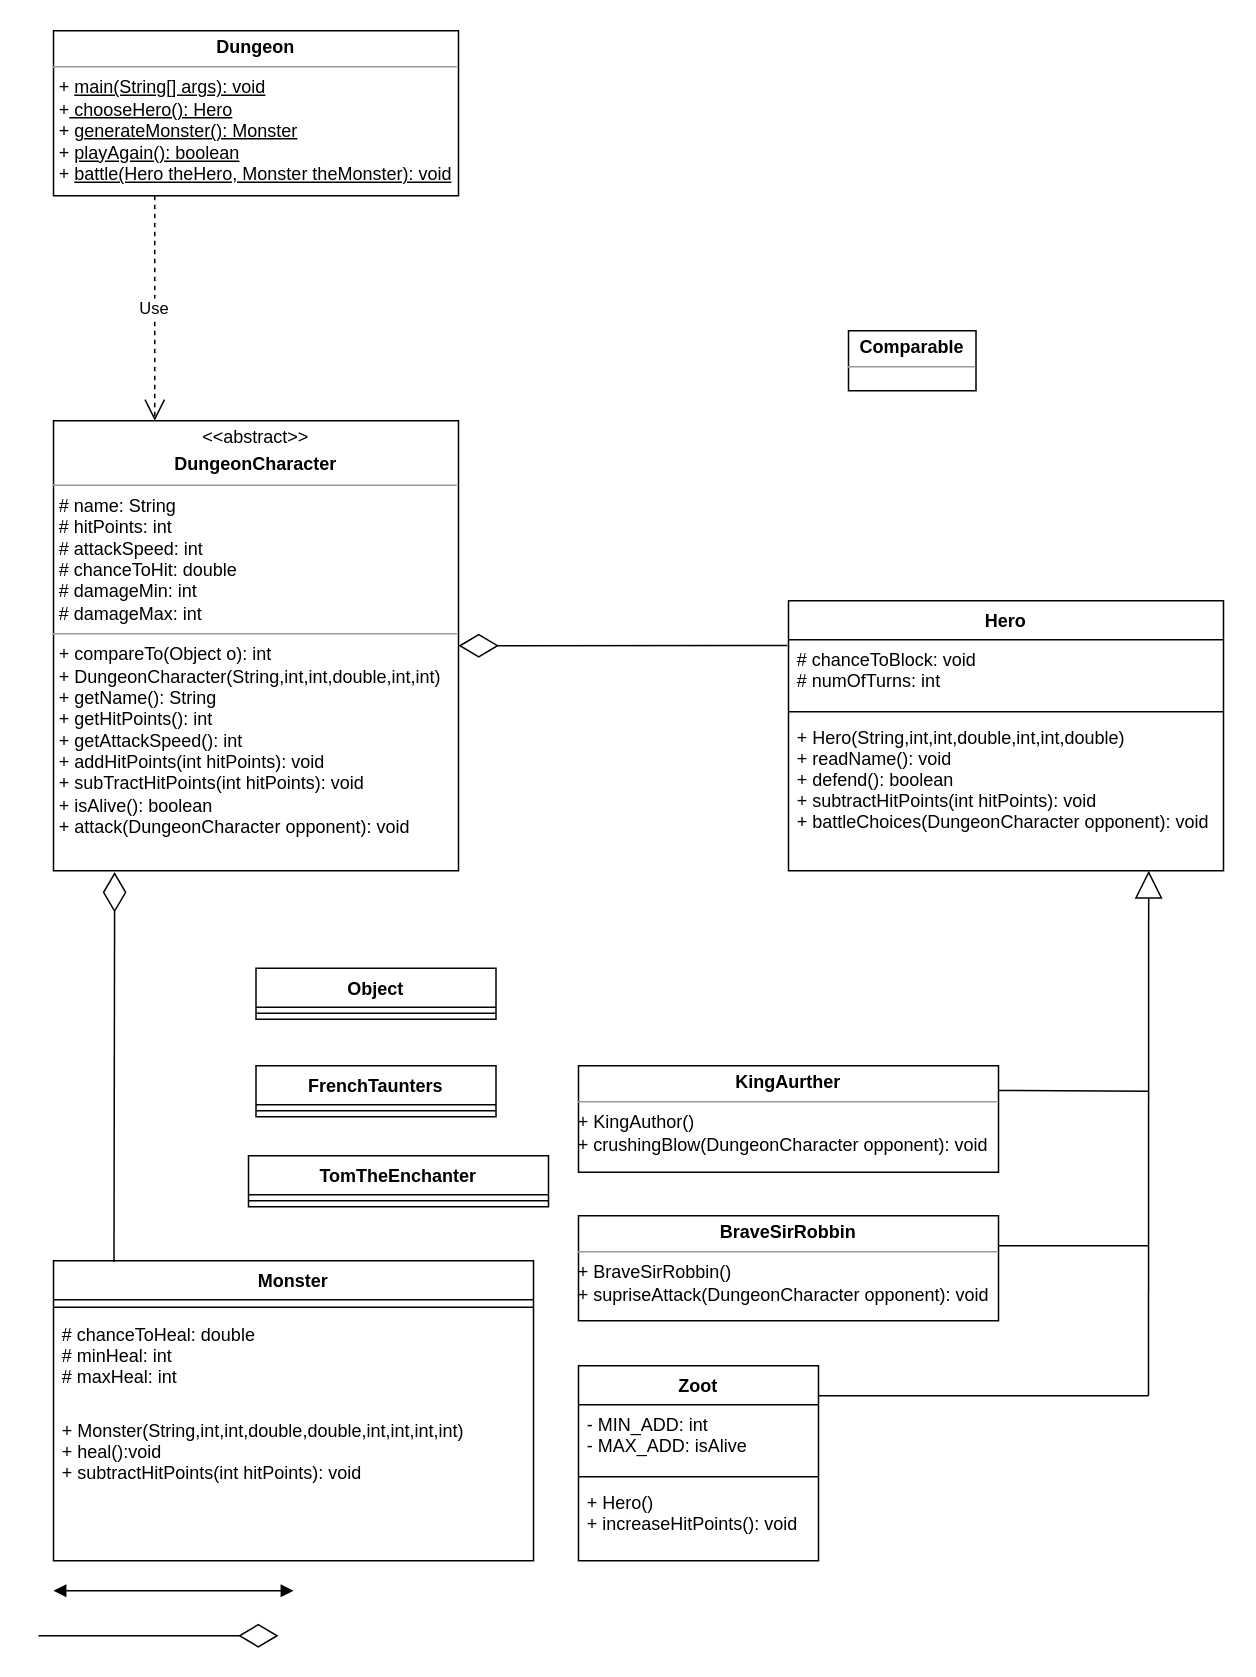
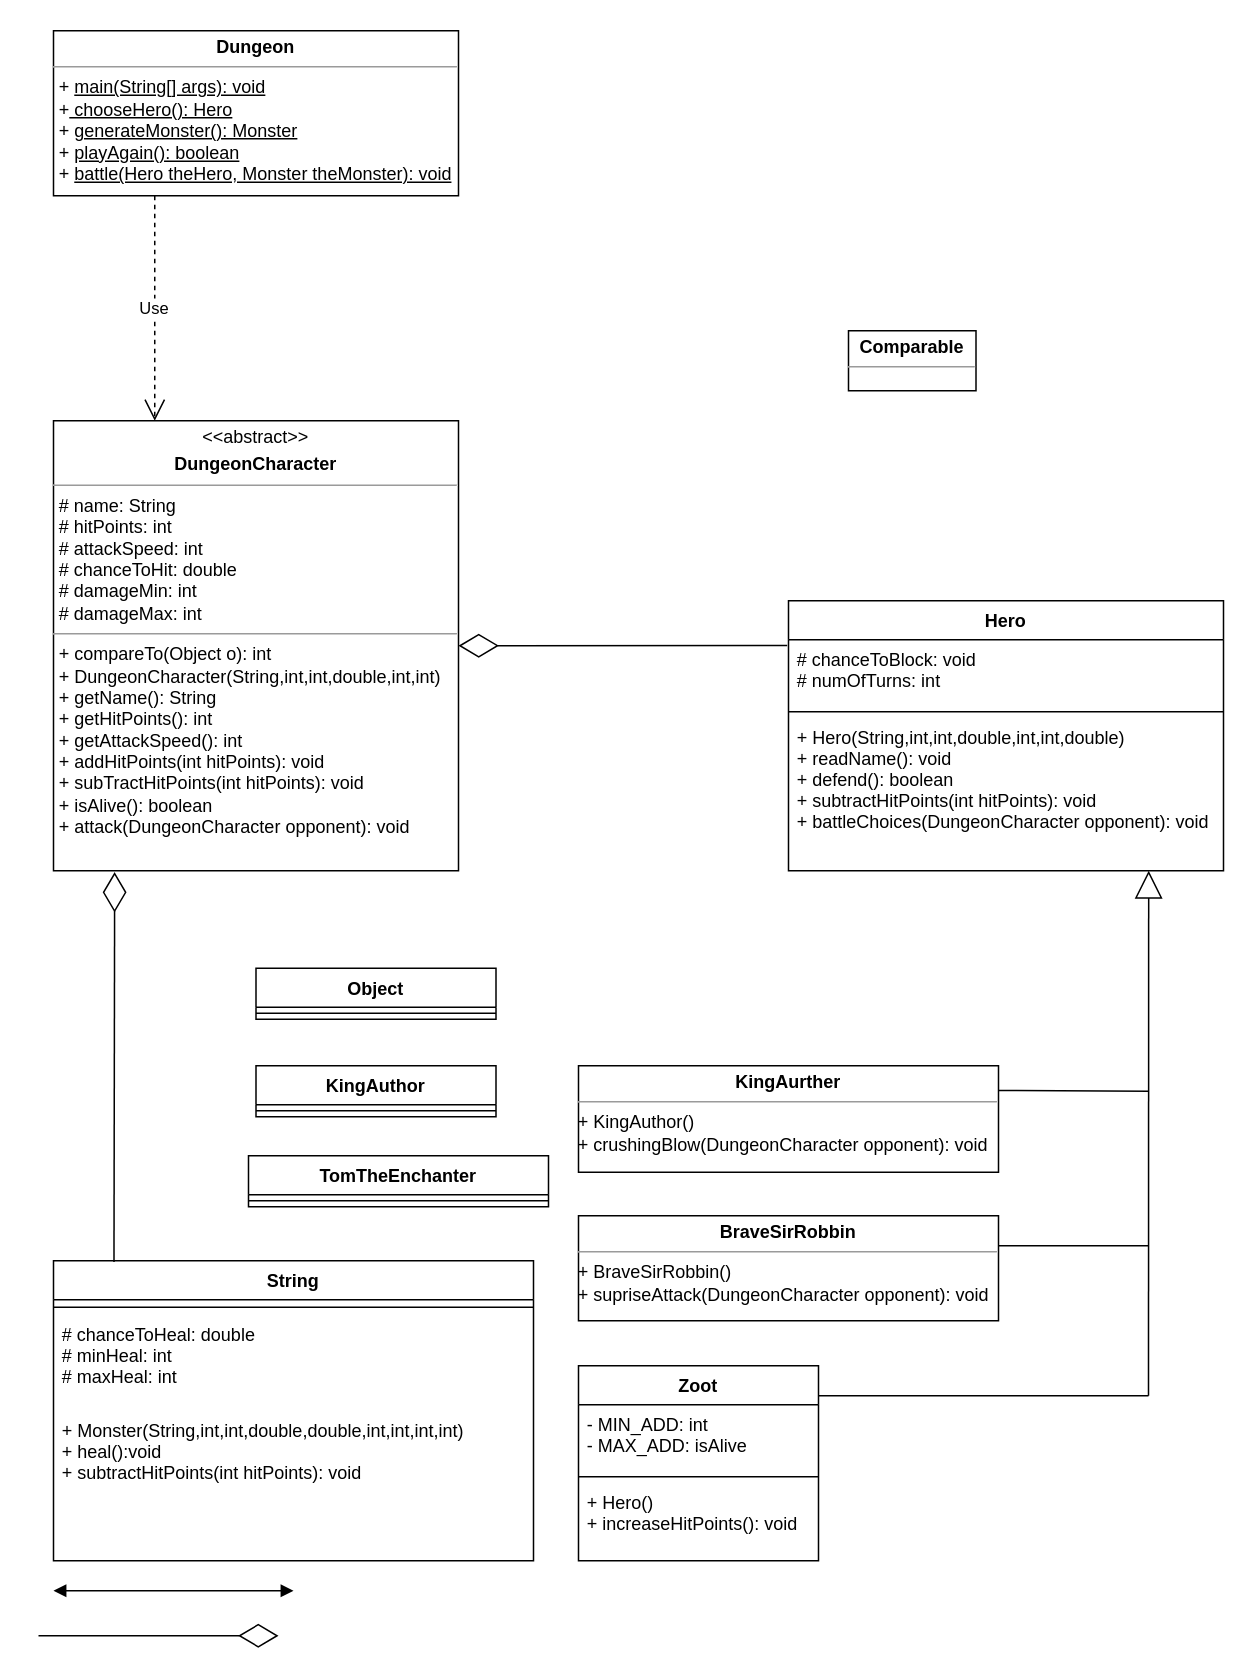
  <mxCell id="0" />
  <mxCell id="1" parent="0" />
  <mxCell id="2" value="&lt;p style=&quot;margin: 0px ; margin-top: 4px ; text-align: center&quot;&gt;&amp;lt;&amp;lt;abstract&amp;gt;&amp;gt;&lt;/p&gt;&lt;p style=&quot;margin: 0px ; margin-top: 4px ; text-align: center&quot;&gt;&lt;b&gt;DungeonCharacter&lt;/b&gt;&lt;/p&gt;&lt;hr size=&quot;1&quot;&gt;&lt;p style=&quot;margin: 0px ; margin-left: 4px&quot;&gt;# name: String&lt;/p&gt;&lt;p style=&quot;margin: 0px ; margin-left: 4px&quot;&gt;# hitPoints: int&lt;/p&gt;&lt;p style=&quot;margin: 0px ; margin-left: 4px&quot;&gt;# attackSpeed: int&lt;/p&gt;&lt;p style=&quot;margin: 0px ; margin-left: 4px&quot;&gt;# chanceToHit: double&lt;/p&gt;&lt;p style=&quot;margin: 0px ; margin-left: 4px&quot;&gt;# damageMin: int&lt;/p&gt;&lt;p style=&quot;margin: 0px ; margin-left: 4px&quot;&gt;# damageMax: int&lt;br&gt;&lt;/p&gt;&lt;hr size=&quot;1&quot;&gt;&lt;p style=&quot;margin: 0px ; margin-left: 4px&quot;&gt;+ compareTo(Object o): int&lt;br&gt;+ DungeonCharacter(String,int,int,double,int,int)&lt;/p&gt;&lt;p style=&quot;margin: 0px ; margin-left: 4px&quot;&gt;+ getName(): String&lt;/p&gt;&lt;p style=&quot;margin: 0px ; margin-left: 4px&quot;&gt;+ getHitPoints(): int&lt;/p&gt;&lt;p style=&quot;margin: 0px ; margin-left: 4px&quot;&gt;+ getAttackSpeed(): int&lt;/p&gt;&lt;p style=&quot;margin: 0px ; margin-left: 4px&quot;&gt;+ addHitPoints(int hitPoints): void&lt;/p&gt;&lt;p style=&quot;margin: 0px ; margin-left: 4px&quot;&gt;+ subTractHitPoints(int hitPoints): void&lt;/p&gt;&lt;p style=&quot;margin: 0px ; margin-left: 4px&quot;&gt;+ isAlive(): boolean&lt;/p&gt;&lt;p style=&quot;margin: 0px ; margin-left: 4px&quot;&gt;+ attack(DungeonCharacter opponent): void&lt;/p&gt;" style="verticalAlign=top;align=left;overflow=fill;fontSize=12;fontFamily=Helvetica;html=1;" parent="1" vertex="1"><mxGeometry x="30" y="280" width="270" height="300" as="geometry" /></mxCell>
- <mxCell id="3" value="Monster" style="swimlane;fontStyle=1;align=center;verticalAlign=top;childLayout=stackLayout;horizontal=1;startSize=26;horizontalStack=0;resizeParent=1;resizeParentMax=0;resizeLast=0;collapsible=1;marginBottom=0;" parent="1" vertex="1"><mxGeometry x="30" y="840" width="320" height="200" as="geometry" /></mxCell>
+ <mxCell id="3" value="String" style="swimlane;fontStyle=1;align=center;verticalAlign=top;childLayout=stackLayout;horizontal=1;startSize=26;horizontalStack=0;resizeParent=1;resizeParentMax=0;resizeLast=0;collapsible=1;marginBottom=0;" parent="1" vertex="1"><mxGeometry x="30" y="840" width="320" height="200" as="geometry" /></mxCell>
  <mxCell id="4" value="" style="line;strokeWidth=1;fillColor=none;align=left;verticalAlign=middle;spacingTop=-1;spacingLeft=3;spacingRight=3;rotatable=0;labelPosition=right;points=[];portConstraint=eastwest;" parent="3" vertex="1"><mxGeometry y="26" width="320" height="10" as="geometry" /></mxCell>
  <mxCell id="5" value="# chanceToHeal: double&#10;# minHeal: int &#10;# maxHeal: int" style="text;strokeColor=none;fillColor=none;align=left;verticalAlign=top;spacingLeft=4;spacingRight=4;overflow=hidden;rotatable=0;points=[[0,0.5],[1,0.5]];portConstraint=eastwest;" parent="3" vertex="1"><mxGeometry y="36" width="320" height="64" as="geometry" /></mxCell>
  <mxCell id="6" value="+ Monster(String,int,int,double,double,int,int,int,int)&#10;+ heal():void&#10;+ subtractHitPoints(int hitPoints): void" style="text;strokeColor=none;fillColor=none;align=left;verticalAlign=top;spacingLeft=4;spacingRight=4;overflow=hidden;rotatable=0;points=[[0,0.5],[1,0.5]];portConstraint=eastwest;" parent="3" vertex="1"><mxGeometry y="100" width="320" height="100" as="geometry" /></mxCell>
  <mxCell id="7" value="Hero" style="swimlane;fontStyle=1;align=center;verticalAlign=top;childLayout=stackLayout;horizontal=1;startSize=26;horizontalStack=0;resizeParent=1;resizeParentMax=0;resizeLast=0;collapsible=1;marginBottom=0;" parent="1" vertex="1"><mxGeometry x="520" y="400" width="290" height="180" as="geometry" /></mxCell>
  <mxCell id="8" value="# chanceToBlock: void&#10;# numOfTurns: int" style="text;strokeColor=none;fillColor=none;align=left;verticalAlign=top;spacingLeft=4;spacingRight=4;overflow=hidden;rotatable=0;points=[[0,0.5],[1,0.5]];portConstraint=eastwest;" parent="7" vertex="1"><mxGeometry y="26" width="290" height="44" as="geometry" /></mxCell>
  <mxCell id="9" value="" style="line;strokeWidth=1;fillColor=none;align=left;verticalAlign=middle;spacingTop=-1;spacingLeft=3;spacingRight=3;rotatable=0;labelPosition=right;points=[];portConstraint=eastwest;" parent="7" vertex="1"><mxGeometry y="70" width="290" height="8" as="geometry" /></mxCell>
  <mxCell id="10" value="+ Hero(String,int,int,double,int,int,double)&#10;+ readName(): void&#10;+ defend(): boolean&#10;+ subtractHitPoints(int hitPoints): void&#10;+ battleChoices(DungeonCharacter opponent): void" style="text;strokeColor=none;fillColor=none;align=left;verticalAlign=top;spacingLeft=4;spacingRight=4;overflow=hidden;rotatable=0;points=[[0,0.5],[1,0.5]];portConstraint=eastwest;" parent="7" vertex="1"><mxGeometry y="78" width="290" height="102" as="geometry" /></mxCell>
  <mxCell id="11" value="Zoot" style="swimlane;fontStyle=1;align=center;verticalAlign=top;childLayout=stackLayout;horizontal=1;startSize=26;horizontalStack=0;resizeParent=1;resizeParentMax=0;resizeLast=0;collapsible=1;marginBottom=0;" parent="1" vertex="1"><mxGeometry x="380" y="910" width="160" height="130" as="geometry" /></mxCell>
  <mxCell id="12" value="- MIN_ADD: int&#10;- MAX_ADD: isAlive" style="text;strokeColor=none;fillColor=none;align=left;verticalAlign=top;spacingLeft=4;spacingRight=4;overflow=hidden;rotatable=0;points=[[0,0.5],[1,0.5]];portConstraint=eastwest;" parent="11" vertex="1"><mxGeometry y="26" width="160" height="44" as="geometry" /></mxCell>
  <mxCell id="13" value="" style="line;strokeWidth=1;fillColor=none;align=left;verticalAlign=middle;spacingTop=-1;spacingLeft=3;spacingRight=3;rotatable=0;labelPosition=right;points=[];portConstraint=eastwest;" parent="11" vertex="1"><mxGeometry y="70" width="160" height="8" as="geometry" /></mxCell>
  <mxCell id="14" value="+ Hero()&#10;+ increaseHitPoints(): void" style="text;strokeColor=none;fillColor=none;align=left;verticalAlign=top;spacingLeft=4;spacingRight=4;overflow=hidden;rotatable=0;points=[[0,0.5],[1,0.5]];portConstraint=eastwest;" parent="11" vertex="1"><mxGeometry y="78" width="160" height="52" as="geometry" /></mxCell>
  <mxCell id="15" value="TomTheEnchanter" style="swimlane;fontStyle=1;align=center;verticalAlign=top;childLayout=stackLayout;horizontal=1;startSize=26;horizontalStack=0;resizeParent=1;resizeParentMax=0;resizeLast=0;collapsible=1;marginBottom=0;" parent="1" vertex="1"><mxGeometry x="160" y="770" width="200" height="34" as="geometry" /></mxCell>
  <mxCell id="16" value="" style="line;strokeWidth=1;fillColor=none;align=left;verticalAlign=middle;spacingTop=-1;spacingLeft=3;spacingRight=3;rotatable=0;labelPosition=right;points=[];portConstraint=eastwest;" parent="15" vertex="1"><mxGeometry y="26" width="200" height="8" as="geometry" /></mxCell>
  <mxCell id="17" value="Object" style="swimlane;fontStyle=1;align=center;verticalAlign=top;childLayout=stackLayout;horizontal=1;startSize=26;horizontalStack=0;resizeParent=1;resizeParentMax=0;resizeLast=0;collapsible=1;marginBottom=0;" parent="1" vertex="1"><mxGeometry x="165" y="645" width="160" height="34" as="geometry" /></mxCell>
  <mxCell id="18" value="" style="line;strokeWidth=1;fillColor=none;align=left;verticalAlign=middle;spacingTop=-1;spacingLeft=3;spacingRight=3;rotatable=0;labelPosition=right;points=[];portConstraint=eastwest;" parent="17" vertex="1"><mxGeometry y="26" width="160" height="8" as="geometry" /></mxCell>
- <mxCell id="19" value="FrenchTaunters" style="swimlane;fontStyle=1;align=center;verticalAlign=top;childLayout=stackLayout;horizontal=1;startSize=26;horizontalStack=0;resizeParent=1;resizeParentMax=0;resizeLast=0;collapsible=1;marginBottom=0;" parent="1" vertex="1"><mxGeometry x="165" y="710" width="160" height="34" as="geometry" /></mxCell>
+ <mxCell id="19" value="KingAuthor" style="swimlane;fontStyle=1;align=center;verticalAlign=top;childLayout=stackLayout;horizontal=1;startSize=26;horizontalStack=0;resizeParent=1;resizeParentMax=0;resizeLast=0;collapsible=1;marginBottom=0;" parent="1" vertex="1"><mxGeometry x="165" y="710" width="160" height="34" as="geometry" /></mxCell>
  <mxCell id="20" value="" style="line;strokeWidth=1;fillColor=none;align=left;verticalAlign=middle;spacingTop=-1;spacingLeft=3;spacingRight=3;rotatable=0;labelPosition=right;points=[];portConstraint=eastwest;" parent="19" vertex="1"><mxGeometry y="26" width="160" height="8" as="geometry" /></mxCell>
  <mxCell id="21" value="" style="endArrow=diamondThin;endFill=0;endSize=24;html=1;entryX=1;entryY=0.5;entryDx=0;entryDy=0;exitX=-0.003;exitY=0.088;exitDx=0;exitDy=0;exitPerimeter=0;" parent="1" edge="1" target="2" source="8"><mxGeometry width="160" relative="1" as="geometry"><mxPoint x="420" y="310" as="sourcePoint" /><mxPoint x="73" y="420" as="targetPoint" /></mxGeometry></mxCell>
  <mxCell id="22" value="" style="endArrow=diamondThin;endFill=0;endSize=24;html=1;entryX=0.151;entryY=1.003;entryDx=0;entryDy=0;exitX=0.126;exitY=0.004;exitDx=0;exitDy=0;entryPerimeter=0;exitPerimeter=0;" parent="1" target="2" edge="1" source="3"><mxGeometry width="160" relative="1" as="geometry"><mxPoint x="760" y="170" as="sourcePoint" /><mxPoint x="250" y="180" as="targetPoint" /></mxGeometry></mxCell>
  <mxCell id="23" value="&lt;p style=&quot;margin: 0px ; margin-top: 4px ; text-align: center&quot;&gt;&lt;b&gt;Dungeon&lt;/b&gt;&lt;/p&gt;&lt;hr size=&quot;1&quot;&gt;&lt;p style=&quot;margin: 0px ; margin-left: 4px&quot;&gt;+ &lt;u&gt;main(String[] args): void&lt;/u&gt;&lt;/p&gt;&lt;p style=&quot;margin: 0px ; margin-left: 4px&quot;&gt;+&lt;u&gt; chooseHero(): Hero&lt;/u&gt;&lt;/p&gt;&lt;p style=&quot;margin: 0px ; margin-left: 4px&quot;&gt;+ &lt;u&gt;generateMonster(): Monster&lt;/u&gt;&lt;/p&gt;&lt;p style=&quot;margin: 0px ; margin-left: 4px&quot;&gt;+ &lt;u&gt;playAgain(): boolean&lt;/u&gt;&lt;/p&gt;&lt;p style=&quot;margin: 0px ; margin-left: 4px&quot;&gt;+ &lt;u&gt;battle(Hero theHero, Monster theMonster): void&lt;/u&gt;&lt;/p&gt;" style="verticalAlign=top;align=left;overflow=fill;fontSize=12;fontFamily=Helvetica;html=1;" vertex="1" parent="1"><mxGeometry x="30" y="20" width="270" height="110" as="geometry" /></mxCell>
  <mxCell id="24" value="" style="endArrow=none;endFill=0;endSize=12;html=1;" edge="1" parent="1"><mxGeometry width="160" relative="1" as="geometry"><mxPoint x="660" y="830" as="sourcePoint" /><mxPoint x="760" y="830" as="targetPoint" /></mxGeometry></mxCell>
  <mxCell id="25" value="" style="endArrow=none;endFill=0;endSize=12;html=1;" edge="1" parent="1"><mxGeometry width="160" relative="1" as="geometry"><mxPoint x="660" y="726.5" as="sourcePoint" /><mxPoint x="760" y="727" as="targetPoint" /></mxGeometry></mxCell>
  <mxCell id="26" value="" style="endArrow=none;endFill=0;endSize=12;html=1;" edge="1" parent="1"><mxGeometry width="160" relative="1" as="geometry"><mxPoint x="540" y="930" as="sourcePoint" /><mxPoint x="760" y="930" as="targetPoint" /></mxGeometry></mxCell>
  <mxCell id="27" value="&lt;p style=&quot;margin: 0px ; margin-top: 4px ; text-align: center&quot;&gt;&lt;b&gt;KingAurther&lt;/b&gt;&lt;/p&gt;&lt;hr size=&quot;1&quot;&gt;&lt;div style=&quot;height: 2px&quot;&gt;+ KingAuthor()&lt;br style=&quot;padding: 0px ; margin: 0px&quot;&gt;+ crushingBlow(DungeonCharacter opponent): void&lt;/div&gt;" style="verticalAlign=top;align=left;overflow=fill;fontSize=12;fontFamily=Helvetica;html=1;" vertex="1" parent="1"><mxGeometry x="380" y="710" width="280" height="71" as="geometry" /></mxCell>
  <mxCell id="28" value="&lt;p style=&quot;margin: 0px ; margin-top: 4px ; text-align: center&quot;&gt;&lt;b&gt;BraveSirRobbin&lt;/b&gt;&lt;/p&gt;&lt;hr size=&quot;1&quot;&gt;&lt;div style=&quot;height: 2px&quot;&gt;+ BraveSirRobbin()&lt;br style=&quot;padding: 0px ; margin: 0px&quot;&gt;+ supriseAttack(DungeonCharacter opponent): void&lt;/div&gt;" style="verticalAlign=top;align=left;overflow=fill;fontSize=12;fontFamily=Helvetica;html=1;" vertex="1" parent="1"><mxGeometry x="380" y="810" width="280" height="70" as="geometry" /></mxCell>
  <mxCell id="29" value="" style="endArrow=block;endSize=16;endFill=0;html=1;entryX=0.828;entryY=1;entryDx=0;entryDy=0;entryPerimeter=0;" edge="1" parent="1" target="10"><mxGeometry width="160" relative="1" as="geometry"><mxPoint x="760" y="930" as="sourcePoint" /><mxPoint x="760" y="600" as="targetPoint" /></mxGeometry></mxCell>
  <mxCell id="30" value="&lt;p style=&quot;margin: 0px ; margin-top: 4px ; text-align: center&quot;&gt;&lt;b&gt;Comparable&lt;/b&gt;&lt;/p&gt;&lt;hr size=&quot;1&quot;&gt;&lt;div style=&quot;height: 2px&quot;&gt;&lt;/div&gt;" style="verticalAlign=top;align=left;overflow=fill;fontSize=12;fontFamily=Helvetica;html=1;" vertex="1" parent="1"><mxGeometry x="560" y="220" width="85" height="40" as="geometry" /></mxCell>
  <mxCell id="31" value="" style="endArrow=block;startArrow=block;endFill=1;startFill=1;html=1;" edge="1" parent="1"><mxGeometry width="160" relative="1" as="geometry"><mxPoint x="30" y="1060" as="sourcePoint" /><mxPoint x="190" y="1060" as="targetPoint" /></mxGeometry></mxCell>
  <mxCell id="32" value="" style="endArrow=diamondThin;endFill=0;endSize=24;html=1;" edge="1" parent="1"><mxGeometry width="160" relative="1" as="geometry"><mxPoint x="20" y="1090" as="sourcePoint" /><mxPoint x="180" y="1090" as="targetPoint" /></mxGeometry></mxCell>
  <mxCell id="33" value="Use" style="endArrow=open;endSize=12;dashed=1;html=1;exitX=0.25;exitY=1;exitDx=0;exitDy=0;entryX=0.25;entryY=0;entryDx=0;entryDy=0;" edge="1" parent="1" source="23" target="2"><mxGeometry width="160" relative="1" as="geometry"><mxPoint x="140" y="150" as="sourcePoint" /><mxPoint x="300" y="150" as="targetPoint" /></mxGeometry></mxCell>
